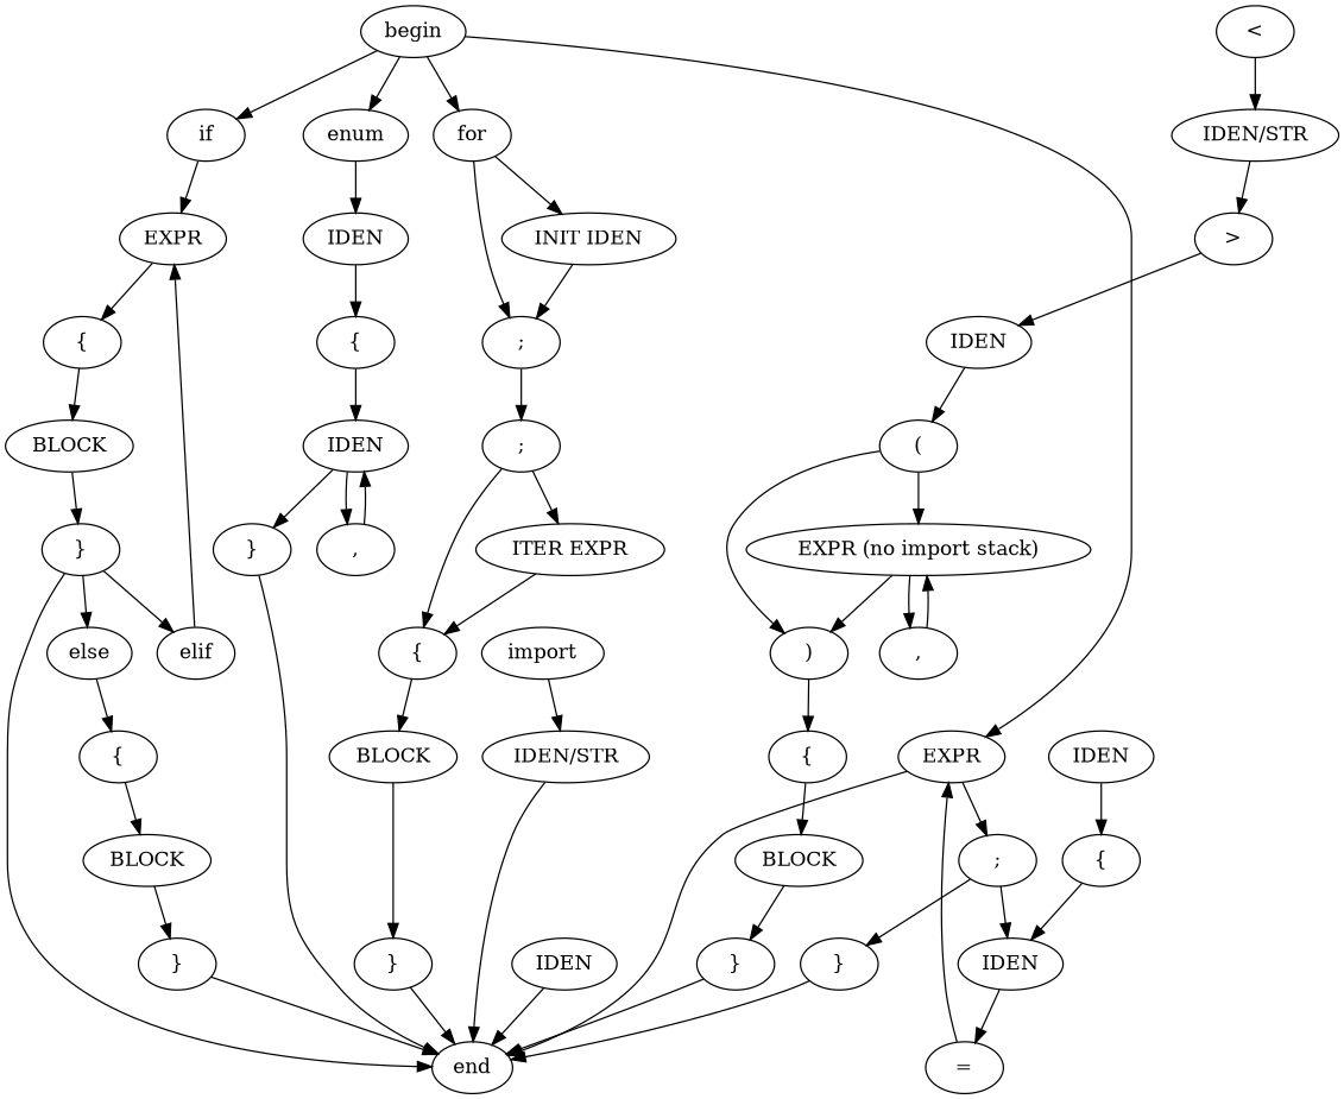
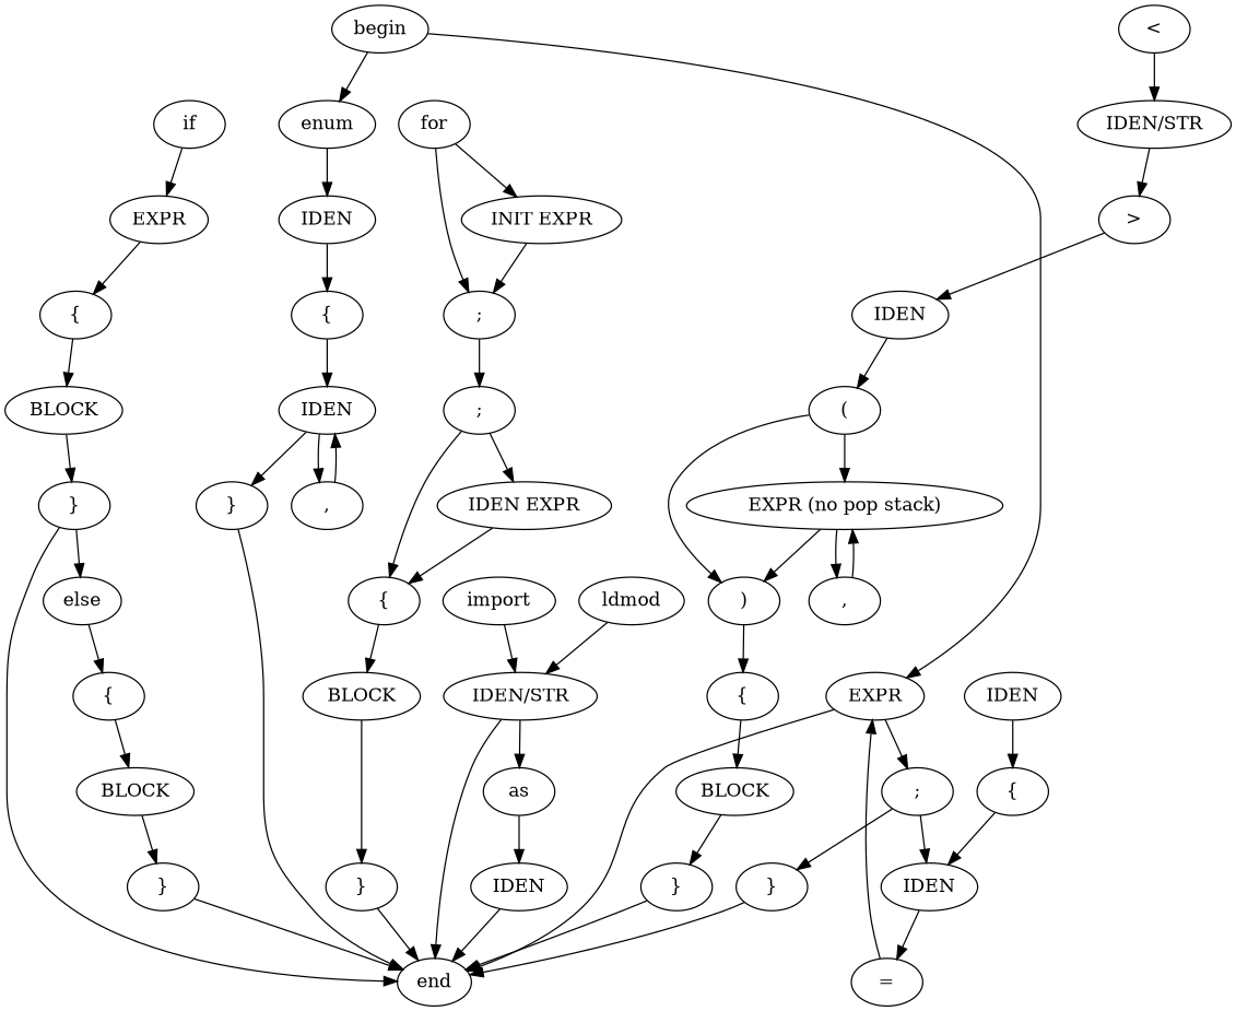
  digraph {
    begin
    enum
    if
    for
    EXPR
    n6 [label=IDEN]
    n7 [label="IDEN/STR"]
    import
    n9 [label=EXPR]
-   n10 [label="INIT IDEN"]
+   n10 [label="INIT EXPR"]
    n11 [label=";"]
+   ldmod
    end
    n14 [label=";"]
    n15 [label="{"]
+   as
    n17 [label=IDEN]
    n18 [label="{"]
    n19 [label=IDEN]
    n20 [label="("]
    n21 [label="<"]
    n22 [label="IDEN/STR"]
    n23 [label="{"]
    n24 [label=";"]
    n25 [label=IDEN]
    n26 [label="}"]
    n27 [label=","]
    n28 [label=IDEN]
    n29 [label=IDEN]
    "="
    n31 [label="}"]
-   n32 [label="EXPR (no import stack)"]
+   n32 [label="EXPR (no pop stack)"]
    n33 [label=")"]
    n34 [label=","]
    n35 [label="{"]
    n36 [label=BLOCK]
    n37 [label="}"]
    n38 [label=">"]
    n39 [label=BLOCK]
    n40 [label="}"]
-   elif
    else
    n43 [label="{"]
    n44 [label=BLOCK]
    n45 [label="}"]
-   n46 [label="ITER EXPR"]
+   n46 [label="IDEN EXPR"]
    n47 [label="{"]
    n48 [label=BLOCK]
    n49 [label="}"]
    begin -> enum
-   begin -> if
-   begin -> for
    begin -> EXPR
    enum -> n6
    if -> n9
    for -> n10
    for -> n11
    EXPR -> end
    EXPR -> n14
    n6 -> n15
    n7 -> end
+   n7 -> as
    import -> n7
    n9 -> n23
    n10 -> n11
    n11 -> n24
+   ldmod -> n7
    n14 -> n29
    n14 -> n31
    n15 -> n25
+   as -> n28
    n17 -> n18
    n18 -> n29
    n19 -> n20
    n20 -> n32
    n20 -> n33
    n21 -> n22
    n22 -> n38
    n23 -> n39
    n24 -> n46
    n24 -> n47
    n25 -> n26
    n25 -> n27
    n26 -> end
    n27 -> n25
    n28 -> end
    n29 -> "="
    "=" -> EXPR
    n31 -> end
    n32 -> n33
    n32 -> n34
    n33 -> n35
    n34 -> n32
    n35 -> n36
    n36 -> n37
    n37 -> end
    n38 -> n19
    n39 -> n40
    n40 -> end
-   n40 -> elif
    n40 -> else
-   elif -> n9
    else -> n43
    n43 -> n44
    n44 -> n45
    n45 -> end
    n46 -> n47
    n47 -> n48
    n48 -> n49
    n49 -> end
  }
